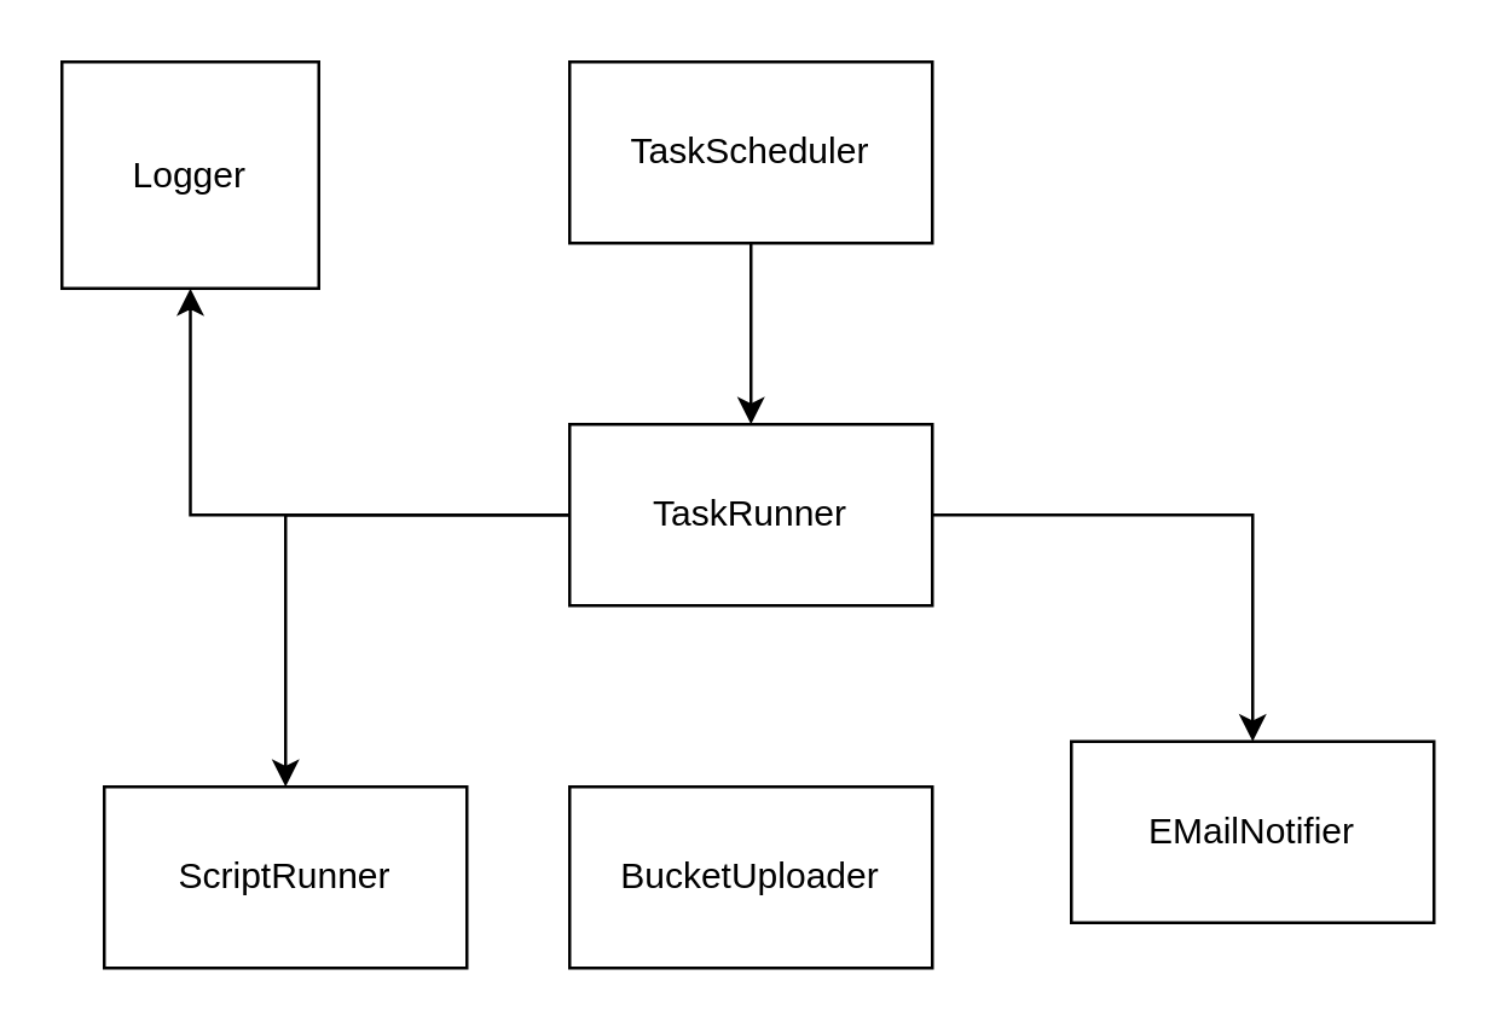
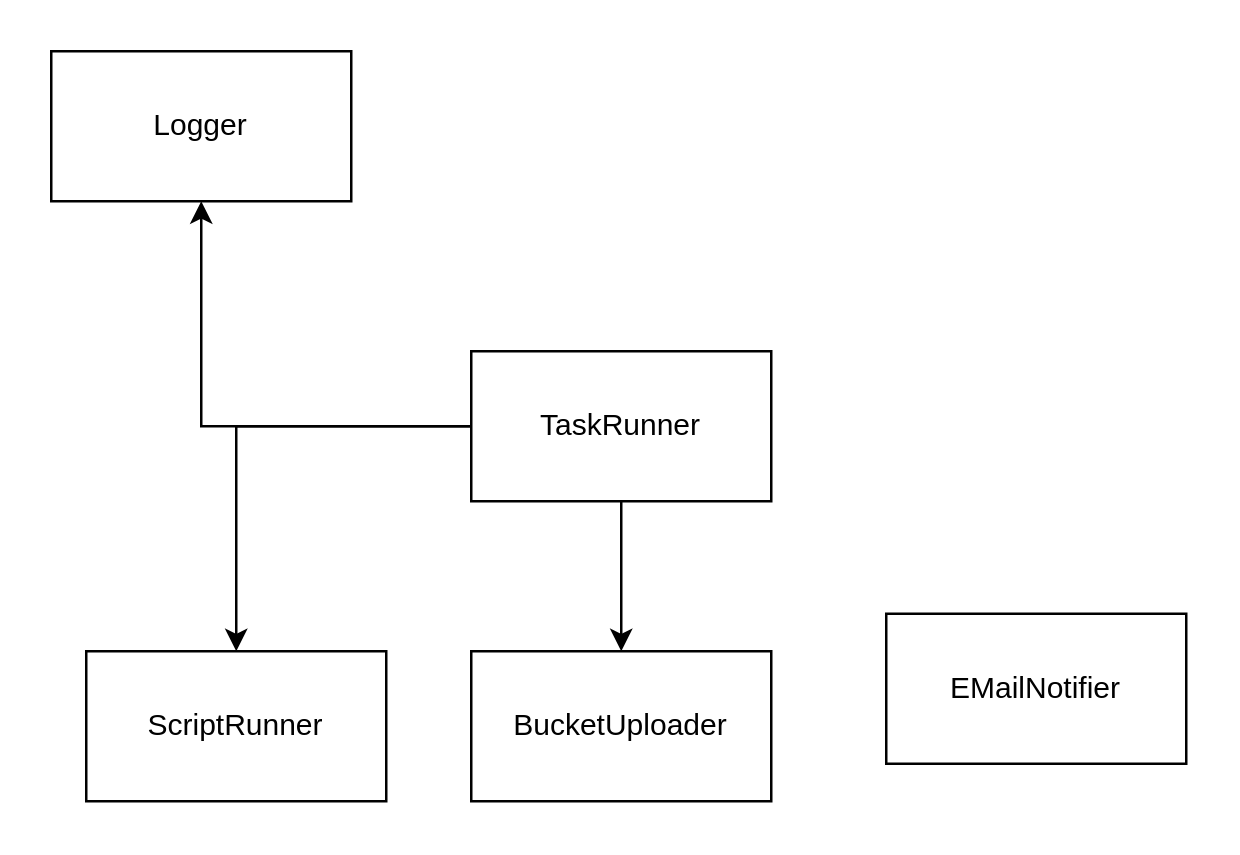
  <mxCell id="0" />
  <mxCell id="1" parent="0" />
- <mxCell id="2" style="edgeStyle=orthogonalEdgeStyle;rounded=0;orthogonalLoop=1;jettySize=auto;html=1;entryX=0.5;entryY=0;entryDx=0;entryDy=0;" parent="1" source="3" target="7" edge="1"><mxGeometry relative="1" as="geometry" /></mxCell>
- <mxCell id="3" value="TaskScheduler" style="rounded=0;whiteSpace=wrap;html=1;" parent="1" vertex="1"><mxGeometry x="188" y="20" width="120" height="60" as="geometry" /></mxCell>
  <mxCell id="4" style="edgeStyle=orthogonalEdgeStyle;rounded=0;orthogonalLoop=1;jettySize=auto;html=1;" parent="1" source="7" target="8" edge="1"><mxGeometry relative="1" as="geometry" /></mxCell>
  <mxCell id="5" style="edgeStyle=orthogonalEdgeStyle;rounded=0;orthogonalLoop=1;jettySize=auto;html=1;entryX=0.5;entryY=0;entryDx=0;entryDy=0;" parent="1" source="7" target="9" edge="1"><mxGeometry relative="1" as="geometry" /></mxCell>
- <mxCell id="6" style="edgeStyle=orthogonalEdgeStyle;rounded=0;orthogonalLoop=1;jettySize=auto;html=1;" parent="1" source="7" target="11" edge="1"><mxGeometry relative="1" as="geometry" /></mxCell>
+ <mxCell id="6" style="edgeStyle=orthogonalEdgeStyle;rounded=0;orthogonalLoop=1;jettySize=auto;html=1;" parent="1" source="7" target="10" edge="1"><mxGeometry relative="1" as="geometry" /></mxCell>
  <mxCell id="7" value="TaskRunner" style="rounded=0;whiteSpace=wrap;html=1;" parent="1" vertex="1"><mxGeometry x="188" y="140" width="120" height="60" as="geometry" /></mxCell>
- <mxCell id="8" value="Logger" style="rounded=0;whiteSpace=wrap;html=1;" parent="1" vertex="1"><mxGeometry x="20" y="20" width="85" height="75" as="geometry" /></mxCell>
+ <mxCell id="8" value="Logger" style="rounded=0;whiteSpace=wrap;html=1;" parent="1" vertex="1"><mxGeometry x="20" y="20" width="120" height="60" as="geometry" /></mxCell>
  <mxCell id="9" value="ScriptRunner" style="rounded=0;whiteSpace=wrap;html=1;" parent="1" vertex="1"><mxGeometry x="34" y="260" width="120" height="60" as="geometry" /></mxCell>
  <mxCell id="10" value="BucketUploader" style="rounded=0;whiteSpace=wrap;html=1;" parent="1" vertex="1"><mxGeometry x="188" y="260" width="120" height="60" as="geometry" /></mxCell>
  <mxCell id="11" value="EMailNotifier" style="rounded=0;whiteSpace=wrap;html=1;" parent="1" vertex="1"><mxGeometry x="354" y="245" width="120" height="60" as="geometry" /></mxCell>
